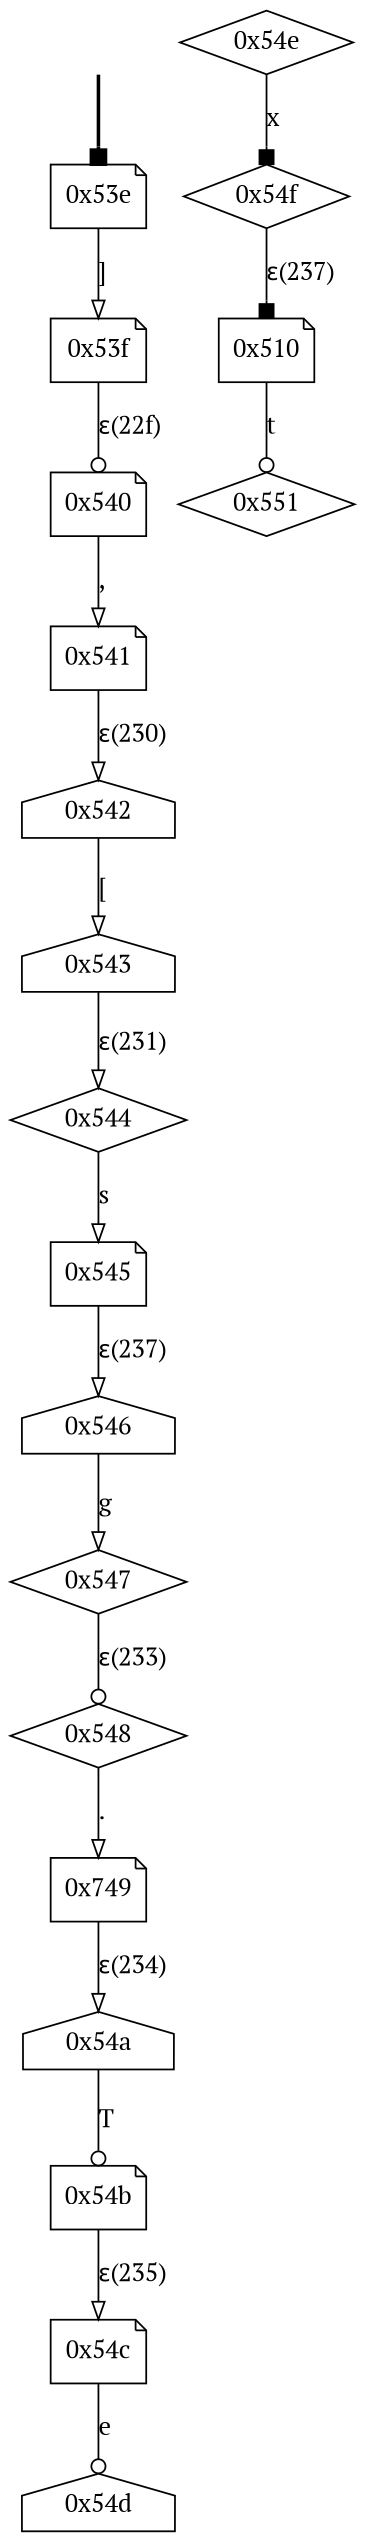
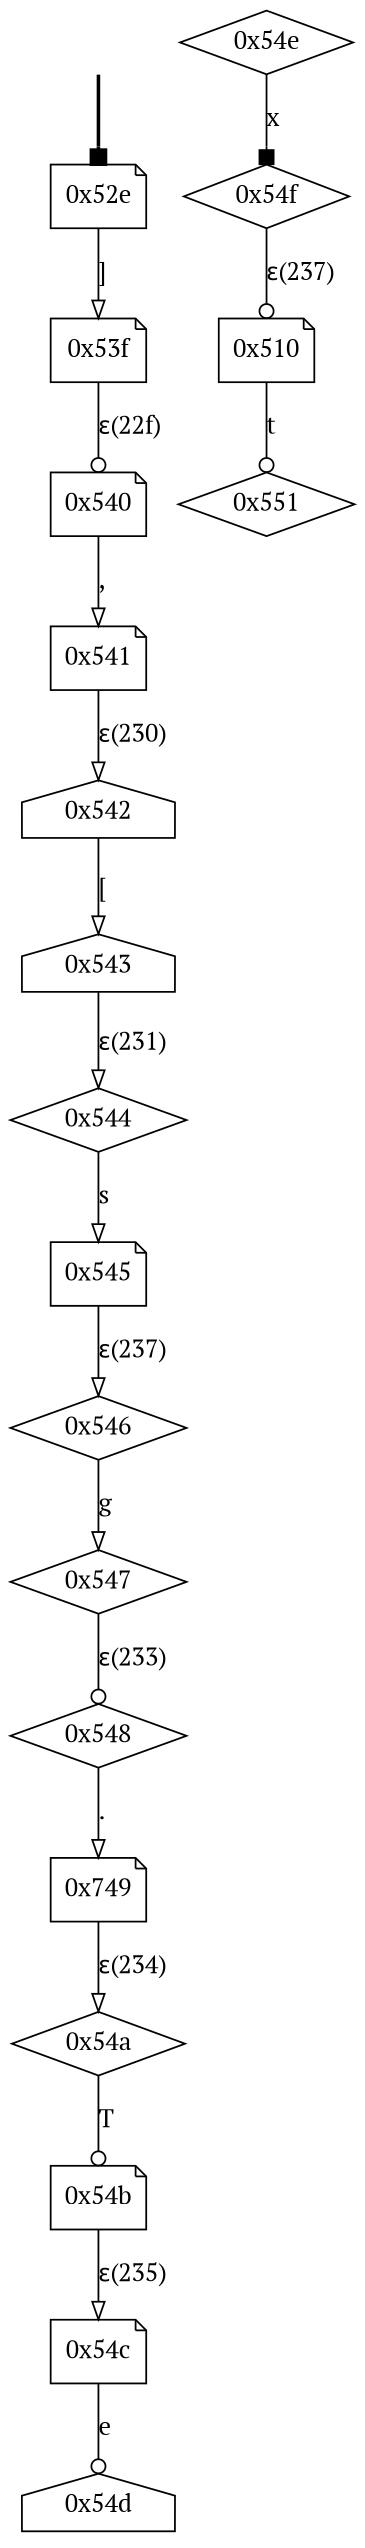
  digraph {
    fontname="PT Serif"
    node [fontname="PT Serif" shape=note]
    edge [arrowhead=onormal fontname="PT Serif"]
    fake [style=invisible shape=""]
-   "0x53e" [root=true]
+   "0x53e" [root=true label="0x52e"]
    "0x53f"
    "0x540"
    "0x541"
    "0x542" [shape=house]
    "0x543" [shape=house]
    "0x544" [shape=diamond]
    "0x545"
-   "0x546" [shape=house]
+   "0x546" [shape=diamond]
    "0x547" [shape=diamond]
    "0x548" [shape=diamond]
    n13 [label="0x749"]
-   "0x54a" [shape=house]
+   "0x54a" [shape=diamond]
    "0x54b"
    "0x54c"
    "0x54d" [shape=house]
    "0x54e" [shape=diamond]
    "0x54f" [shape=diamond]
    n20 [label="0x510"]
    "0x551" [shape=diamond]
    fake -> "0x53e" [arrowhead=box style=bold]
    "0x53e" -> "0x53f" [label="]"]
    "0x53f" -> "0x540" [arrowhead=odot label="ε(22f)"]
    "0x540" -> "0x541" [label=","]
    "0x541" -> "0x542" [label="ε(230)"]
    "0x542" -> "0x543" [label="["]
    "0x543" -> "0x544" [label="ε(231)"]
    "0x544" -> "0x545" [label=s]
    "0x545" -> "0x546" [label="ε(237)"]
    "0x546" -> "0x547" [label=g]
    "0x547" -> "0x548" [arrowhead=odot label="ε(233)"]
    "0x548" -> n13 [label="."]
    n13 -> "0x54a" [label="ε(234)"]
    "0x54a" -> "0x54b" [arrowhead=odot label=T]
    "0x54b" -> "0x54c" [label="ε(235)"]
    "0x54c" -> "0x54d" [arrowhead=odot label=e]
    "0x54e" -> "0x54f" [arrowhead=box label=x]
-   "0x54f" -> n20 [arrowhead=box label="ε(237)"]
+   "0x54f" -> n20 [arrowhead=odot label="ε(237)"]
    n20 -> "0x551" [arrowhead=odot label=t]
  }
